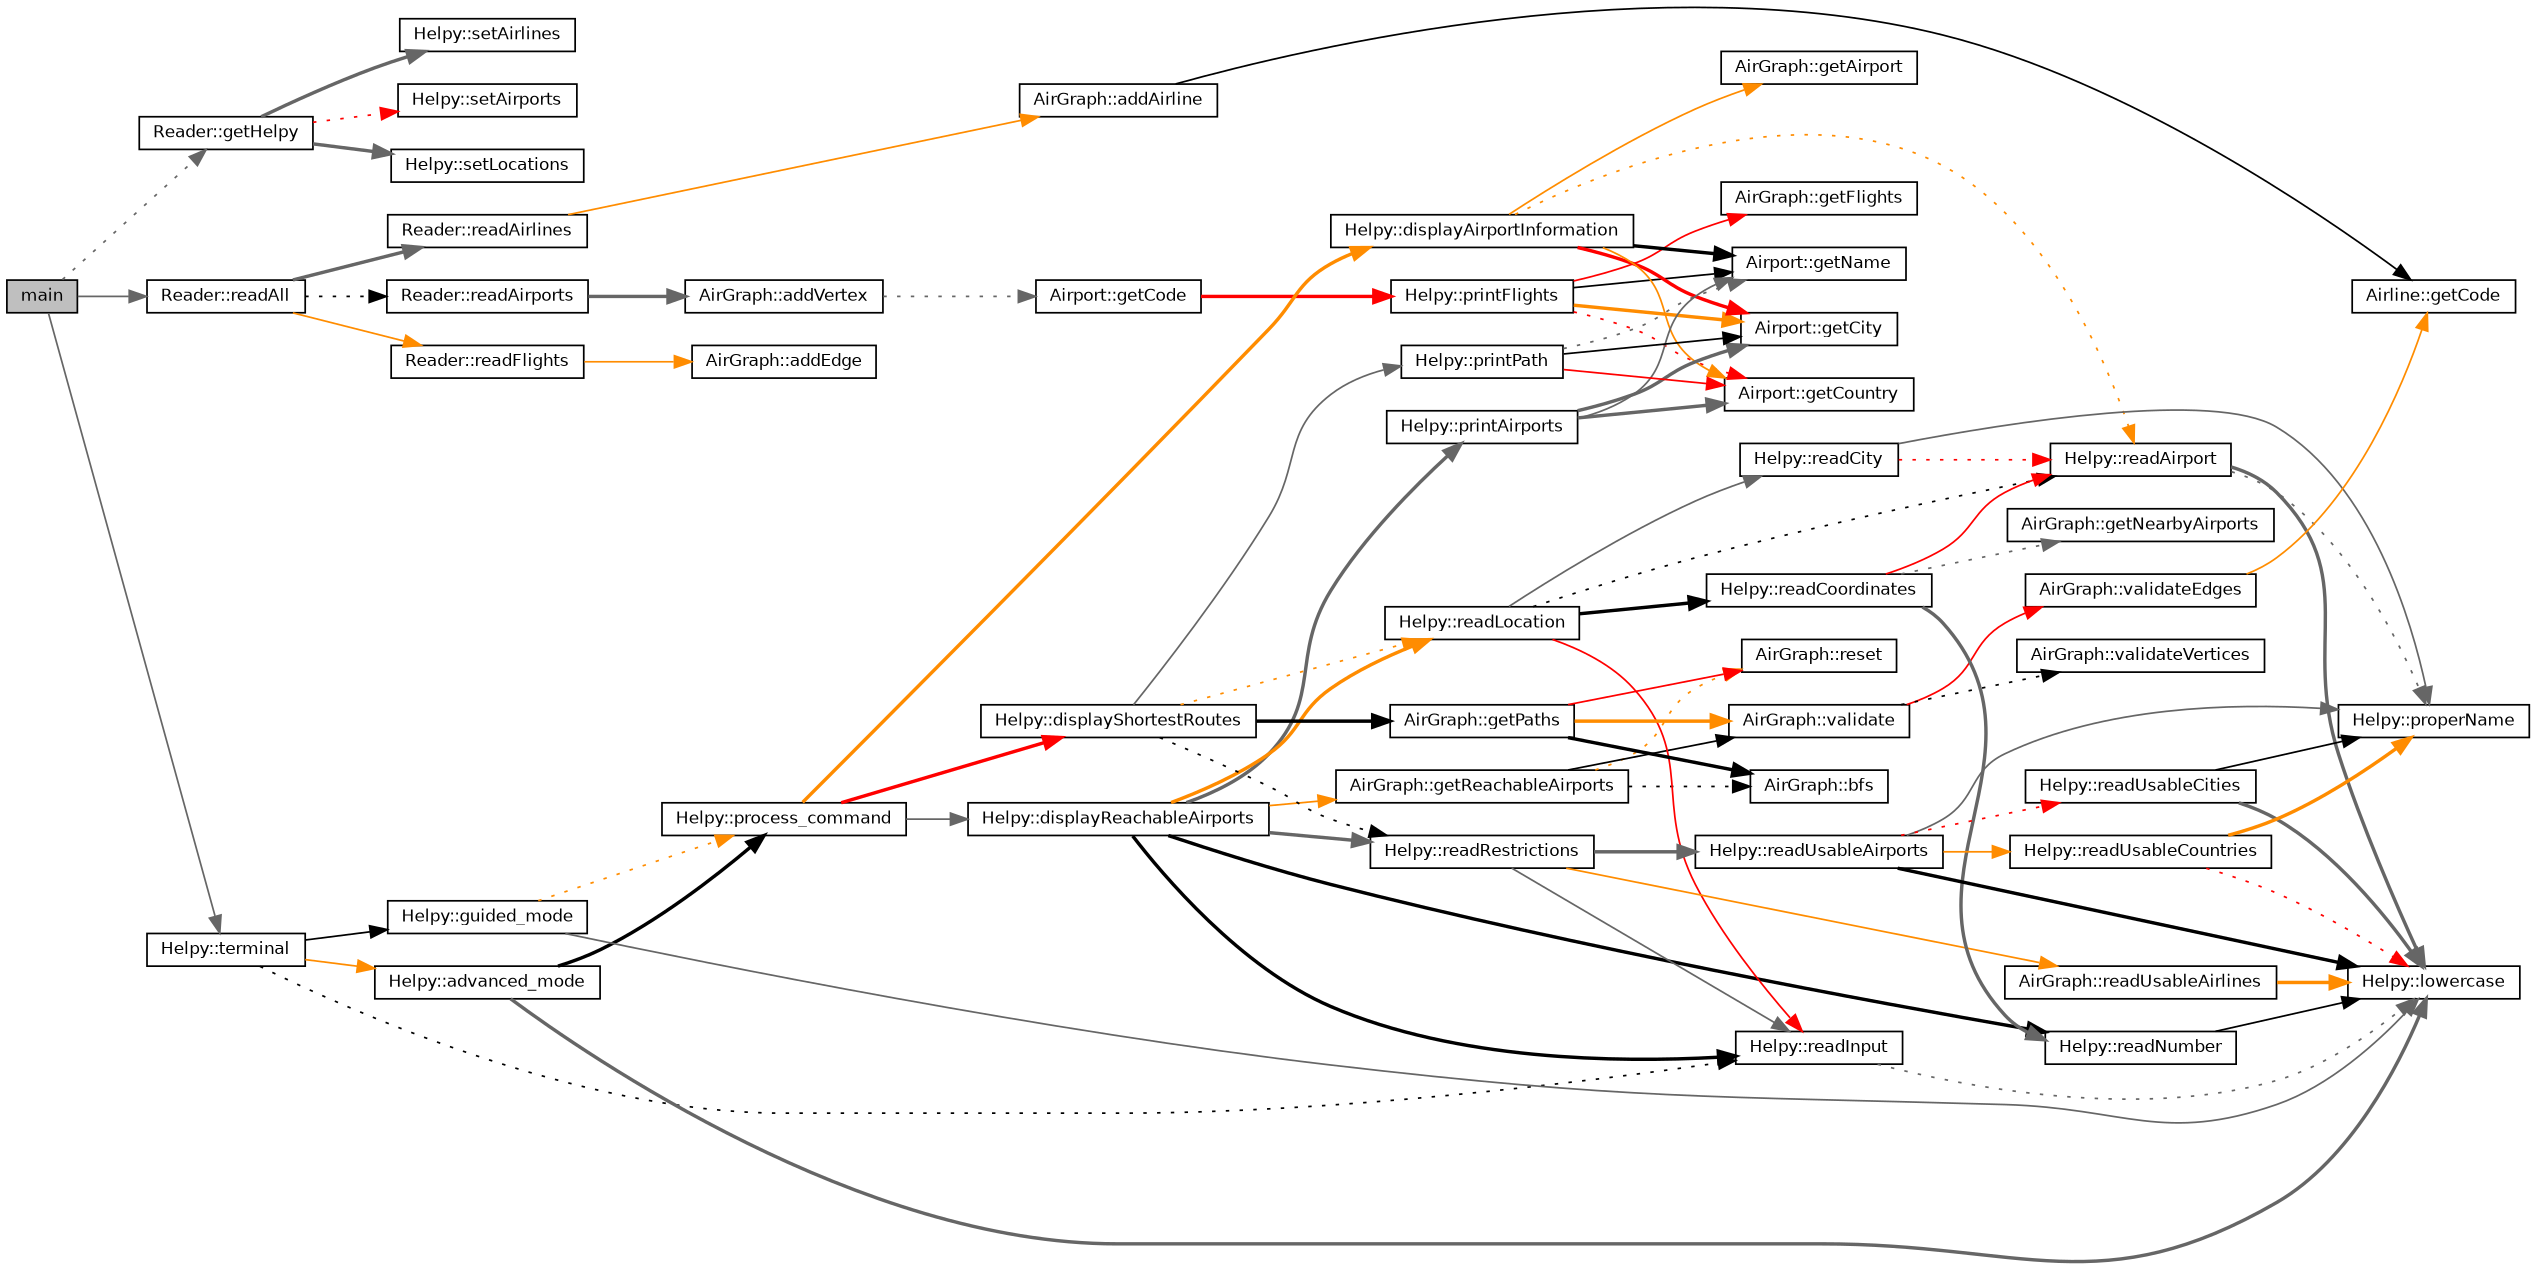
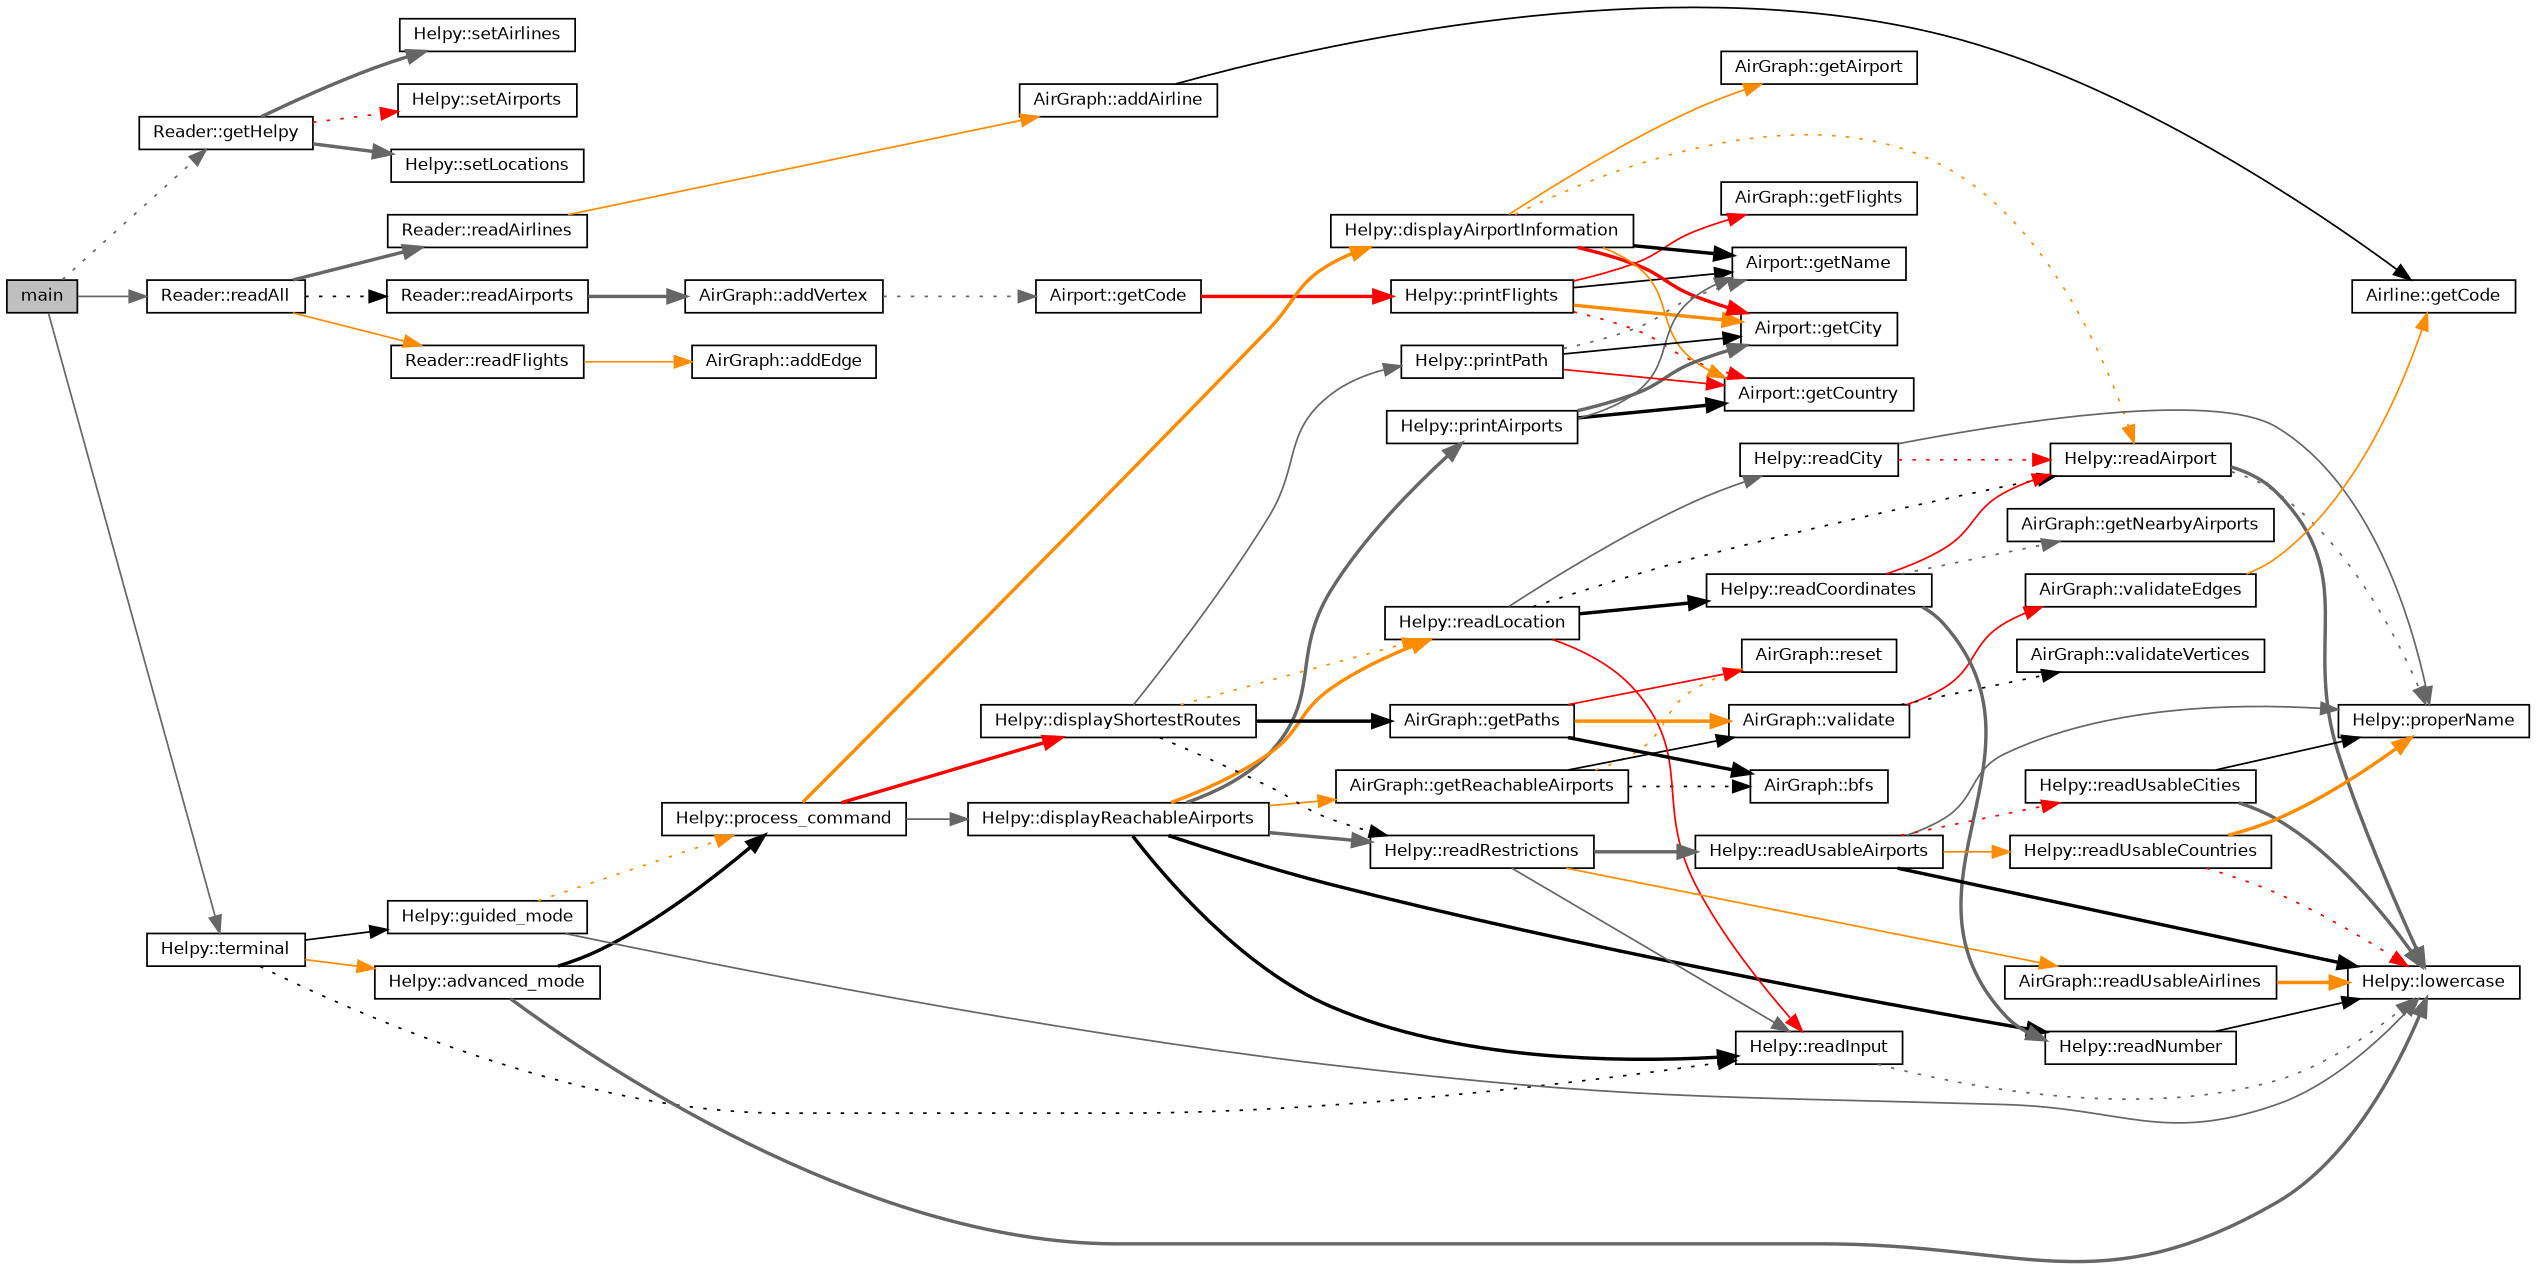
  digraph {
    rankdir=LR
    node [color=black fillcolor=white fontname=Helvetica fontsize=10 shape=record style=filled]
    edge [color=gray40 fontname=Helvetica fontsize=10 labelfontname=Helvetica labelfontsize=10 style=solid]
    n1 [fillcolor=grey75 fontcolor=black height=0.2 label=main width=0.4]
    n2 [height=0.2 label="Reader::getHelpy" width=0.4]
    n3 [height=0.2 label="Reader::readAll" width=0.4]
    n4 [height=0.2 label="Helpy::terminal" width=0.4]
    n5 [height=0.2 label="Helpy::setAirlines" width=0.4]
    n6 [height=0.2 label="Helpy::setAirports" width=0.4]
    n7 [height=0.2 label="Helpy::setLocations" width=0.4]
    n8 [height=0.2 label="Reader::readAirlines" width=0.4]
    n9 [height=0.2 label="Reader::readAirports" width=0.4]
    n10 [height=0.2 label="Reader::readFlights" width=0.4]
    n11 [height=0.2 label="Helpy::advanced_mode" width=0.4]
    n12 [height=0.2 label="Helpy::readInput" width=0.4]
    n13 [height=0.2 label="Helpy::guided_mode" width=0.4]
    n14 [height=0.2 label="AirGraph::addAirline" width=0.4]
    n15 [height=0.2 label="AirGraph::addVertex" width=0.4]
    n16 [height=0.2 label="AirGraph::addEdge" width=0.4]
    n17 [height=0.2 label="Airline::getCode" width=0.4]
    n18 [height=0.2 label="Airport::getCode" width=0.4]
    n19 [height=0.2 label="Helpy::printFlights" width=0.4]
    n20 [height=0.2 label="Helpy::lowercase" width=0.4]
    n21 [height=0.2 label="Helpy::process_command" width=0.4]
    n22 [height=0.2 label="Helpy::displayAirportInformation" width=0.4]
    n23 [height=0.2 label="Helpy::displayReachableAirports" width=0.4]
    n24 [height=0.2 label="Helpy::displayShortestRoutes" width=0.4]
    n25 [height=0.2 label="AirGraph::getAirport" width=0.4]
    n26 [height=0.2 label="Airport::getCity" width=0.4]
    n27 [height=0.2 label="Airport::getCountry" width=0.4]
    n28 [height=0.2 label="Airport::getName" width=0.4]
    n29 [height=0.2 label="Helpy::readAirport" width=0.4]
    n30 [height=0.2 label="AirGraph::getReachableAirports" width=0.4]
    n31 [height=0.2 label="Helpy::printAirports" width=0.4]
    n32 [height=0.2 label="Helpy::readLocation" width=0.4]
    n33 [height=0.2 label="Helpy::readNumber" width=0.4]
    n34 [height=0.2 label="Helpy::readRestrictions" width=0.4]
    n35 [height=0.2 label="AirGraph::getPaths" width=0.4]
    n36 [height=0.2 label="Helpy::printPath" width=0.4]
    n37 [height=0.2 label="AirGraph::getFlights" width=0.4]
    n38 [height=0.2 label="Helpy::properName" width=0.4]
    n39 [height=0.2 label="AirGraph::bfs" width=0.4]
    n40 [height=0.2 label="AirGraph::reset" width=0.4]
    n41 [height=0.2 label="AirGraph::validate" width=0.4]
    n42 [height=0.2 label="Helpy::readCity" width=0.4]
    n43 [height=0.2 label="Helpy::readCoordinates" width=0.4]
    n44 [height=0.2 label="AirGraph::readUsableAirlines" width=0.4]
    n45 [height=0.2 label="Helpy::readUsableAirports" width=0.4]
    n46 [height=0.2 label="AirGraph::validateEdges" width=0.4]
    n47 [height=0.2 label="AirGraph::validateVertices" width=0.4]
    n48 [height=0.2 label="AirGraph::getNearbyAirports" width=0.4]
    n49 [height=0.2 label="Helpy::readUsableCities" width=0.4]
    n50 [height=0.2 label="Helpy::readUsableCountries" width=0.4]
    n1 -> n2 [style=dotted]
    n1 -> n3
    n1 -> n4
    n2 -> n5 [style=bold]
    n2 -> n6 [color=red style=dotted]
    n2 -> n7 [style=bold]
    n3 -> n8 [style=bold]
    n3 -> n9 [color=black style=dotted]
    n3 -> n10 [color=darkorange]
    n4 -> n11 [color=darkorange]
    n4 -> n12 [color=black style=dotted]
    n4 -> n13 [color=black]
    n8 -> n14 [color=darkorange]
    n9 -> n15 [style=bold]
    n10 -> n16 [color=darkorange]
    n11 -> n20 [style=bold]
    n11 -> n21 [color=black style=bold]
    n12 -> n20 [style=dotted]
    n13 -> n20
    n13 -> n21 [color=darkorange style=dotted]
    n14 -> n17 [color=black]
    n15 -> n18 [style=dotted]
    n18 -> n19 [color=red style=bold]
    n19 -> n26 [color=darkorange style=bold]
    n19 -> n27 [color=red style=dotted]
    n19 -> n28 [color=black]
    n19 -> n37 [color=red]
    n21 -> n22 [color=darkorange style=bold]
    n21 -> n23
    n21 -> n24 [color=red style=bold]
    n22 -> n25 [color=darkorange]
    n22 -> n26 [color=red style=bold]
    n22 -> n27 [color=darkorange]
    n22 -> n28 [color=black style=bold]
    n22 -> n29 [color=darkorange style=dotted]
    n23 -> n12 [color=black style=bold]
    n23 -> n30 [color=darkorange]
    n23 -> n31 [style=bold]
    n23 -> n32 [color=darkorange style=bold]
    n23 -> n33 [color=black style=bold]
    n23 -> n34 [style=bold]
    n24 -> n32 [color=darkorange style=dotted]
    n24 -> n34 [color=black style=dotted]
    n24 -> n35 [color=black style=bold]
    n24 -> n36
    n29 -> n20 [style=bold]
    n29 -> n38 [style=dotted]
    n30 -> n39 [color=black style=dotted]
    n30 -> n40 [color=darkorange style=dotted]
    n30 -> n41 [color=black]
    n31 -> n26 [style=bold]
-   n31 -> n27 [style=bold]
+   n31 -> n27 [color=black style=bold]
    n31 -> n28
    n32 -> n12 [color=red]
    n32 -> n29 [color=black style=dotted]
    n32 -> n42
    n32 -> n43 [color=black style=bold]
    n33 -> n20 [color=black]
    n34 -> n12
    n34 -> n44 [color=darkorange]
    n34 -> n45 [style=bold]
    n35 -> n39 [color=black style=bold]
    n35 -> n40 [color=red]
    n35 -> n41 [color=darkorange style=bold]
    n36 -> n26 [color=black]
    n36 -> n27 [color=red]
    n36 -> n28 [style=dotted]
    n41 -> n46 [color=red]
    n41 -> n47 [color=black style=dotted]
    n42 -> n29 [color=red style=dotted]
    n42 -> n38
    n43 -> n29 [color=red]
    n43 -> n33 [style=bold]
    n43 -> n48 [style=dotted]
    n44 -> n20 [color=darkorange style=bold]
    n45 -> n20 [color=black style=bold]
    n45 -> n38
    n45 -> n49 [color=red style=dotted]
    n45 -> n50 [color=darkorange]
    n46 -> n17 [color=darkorange]
    n49 -> n20 [style=bold]
    n49 -> n38 [color=black]
    n50 -> n20 [color=red style=dotted]
    n50 -> n38 [color=darkorange style=bold]
  }
